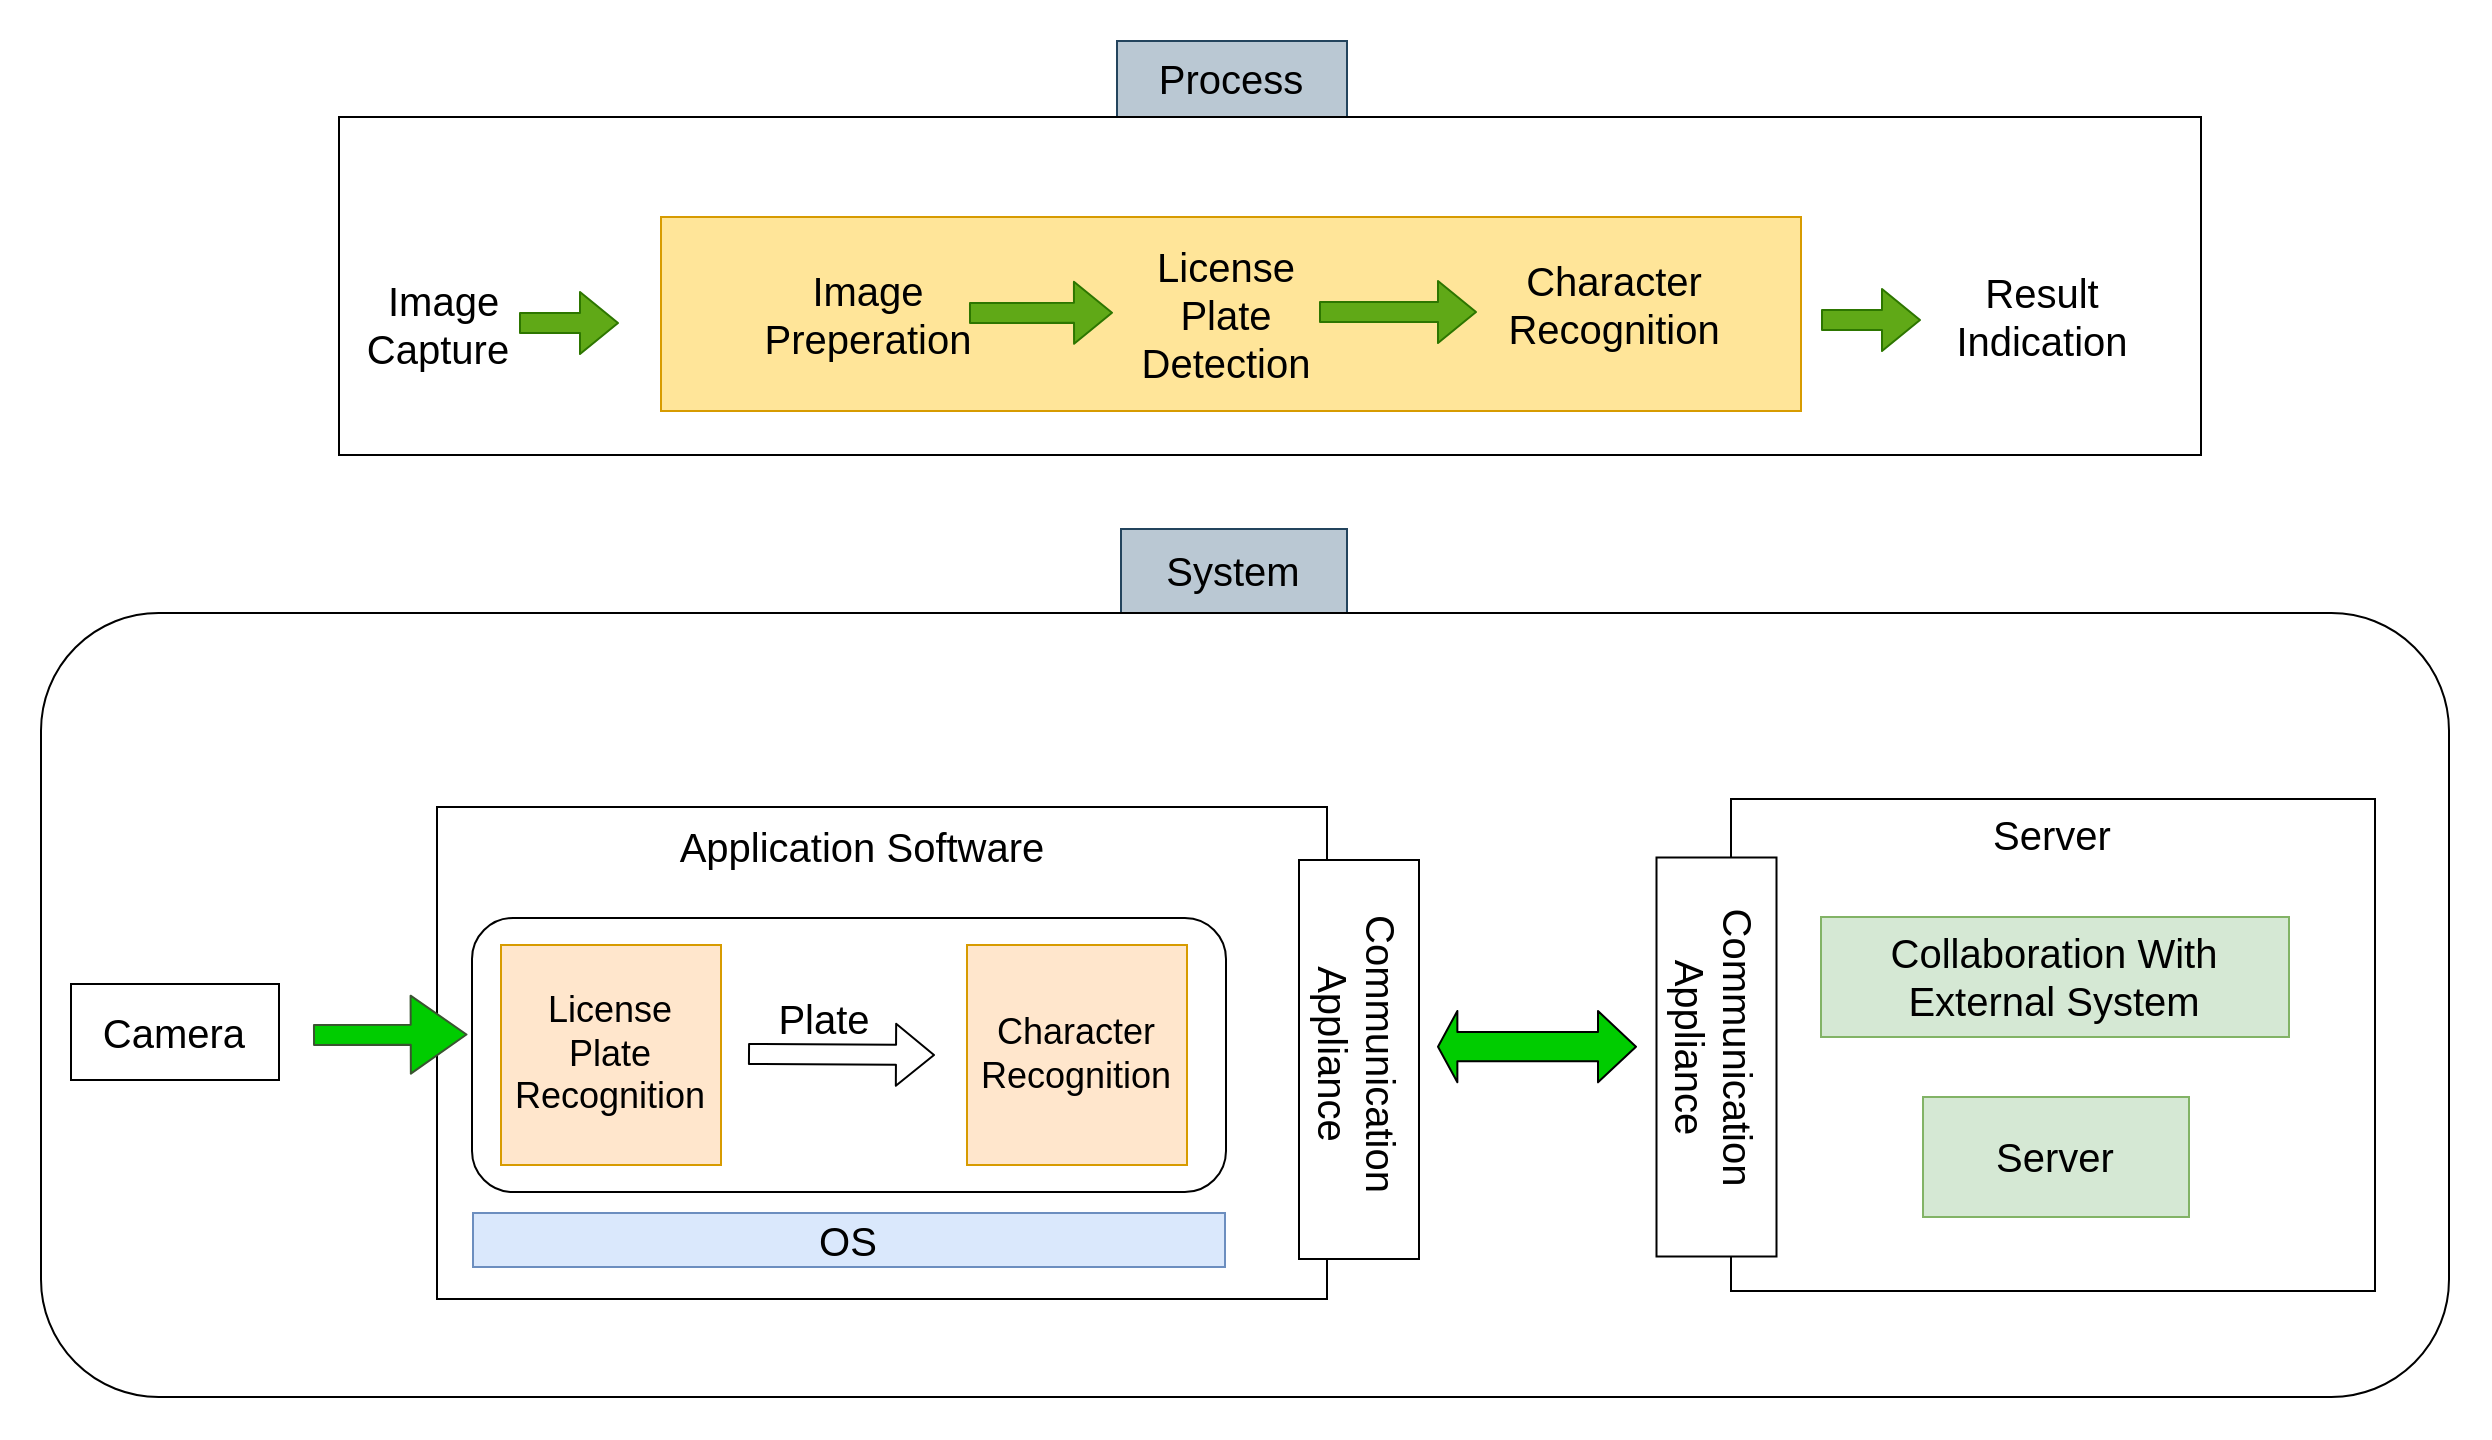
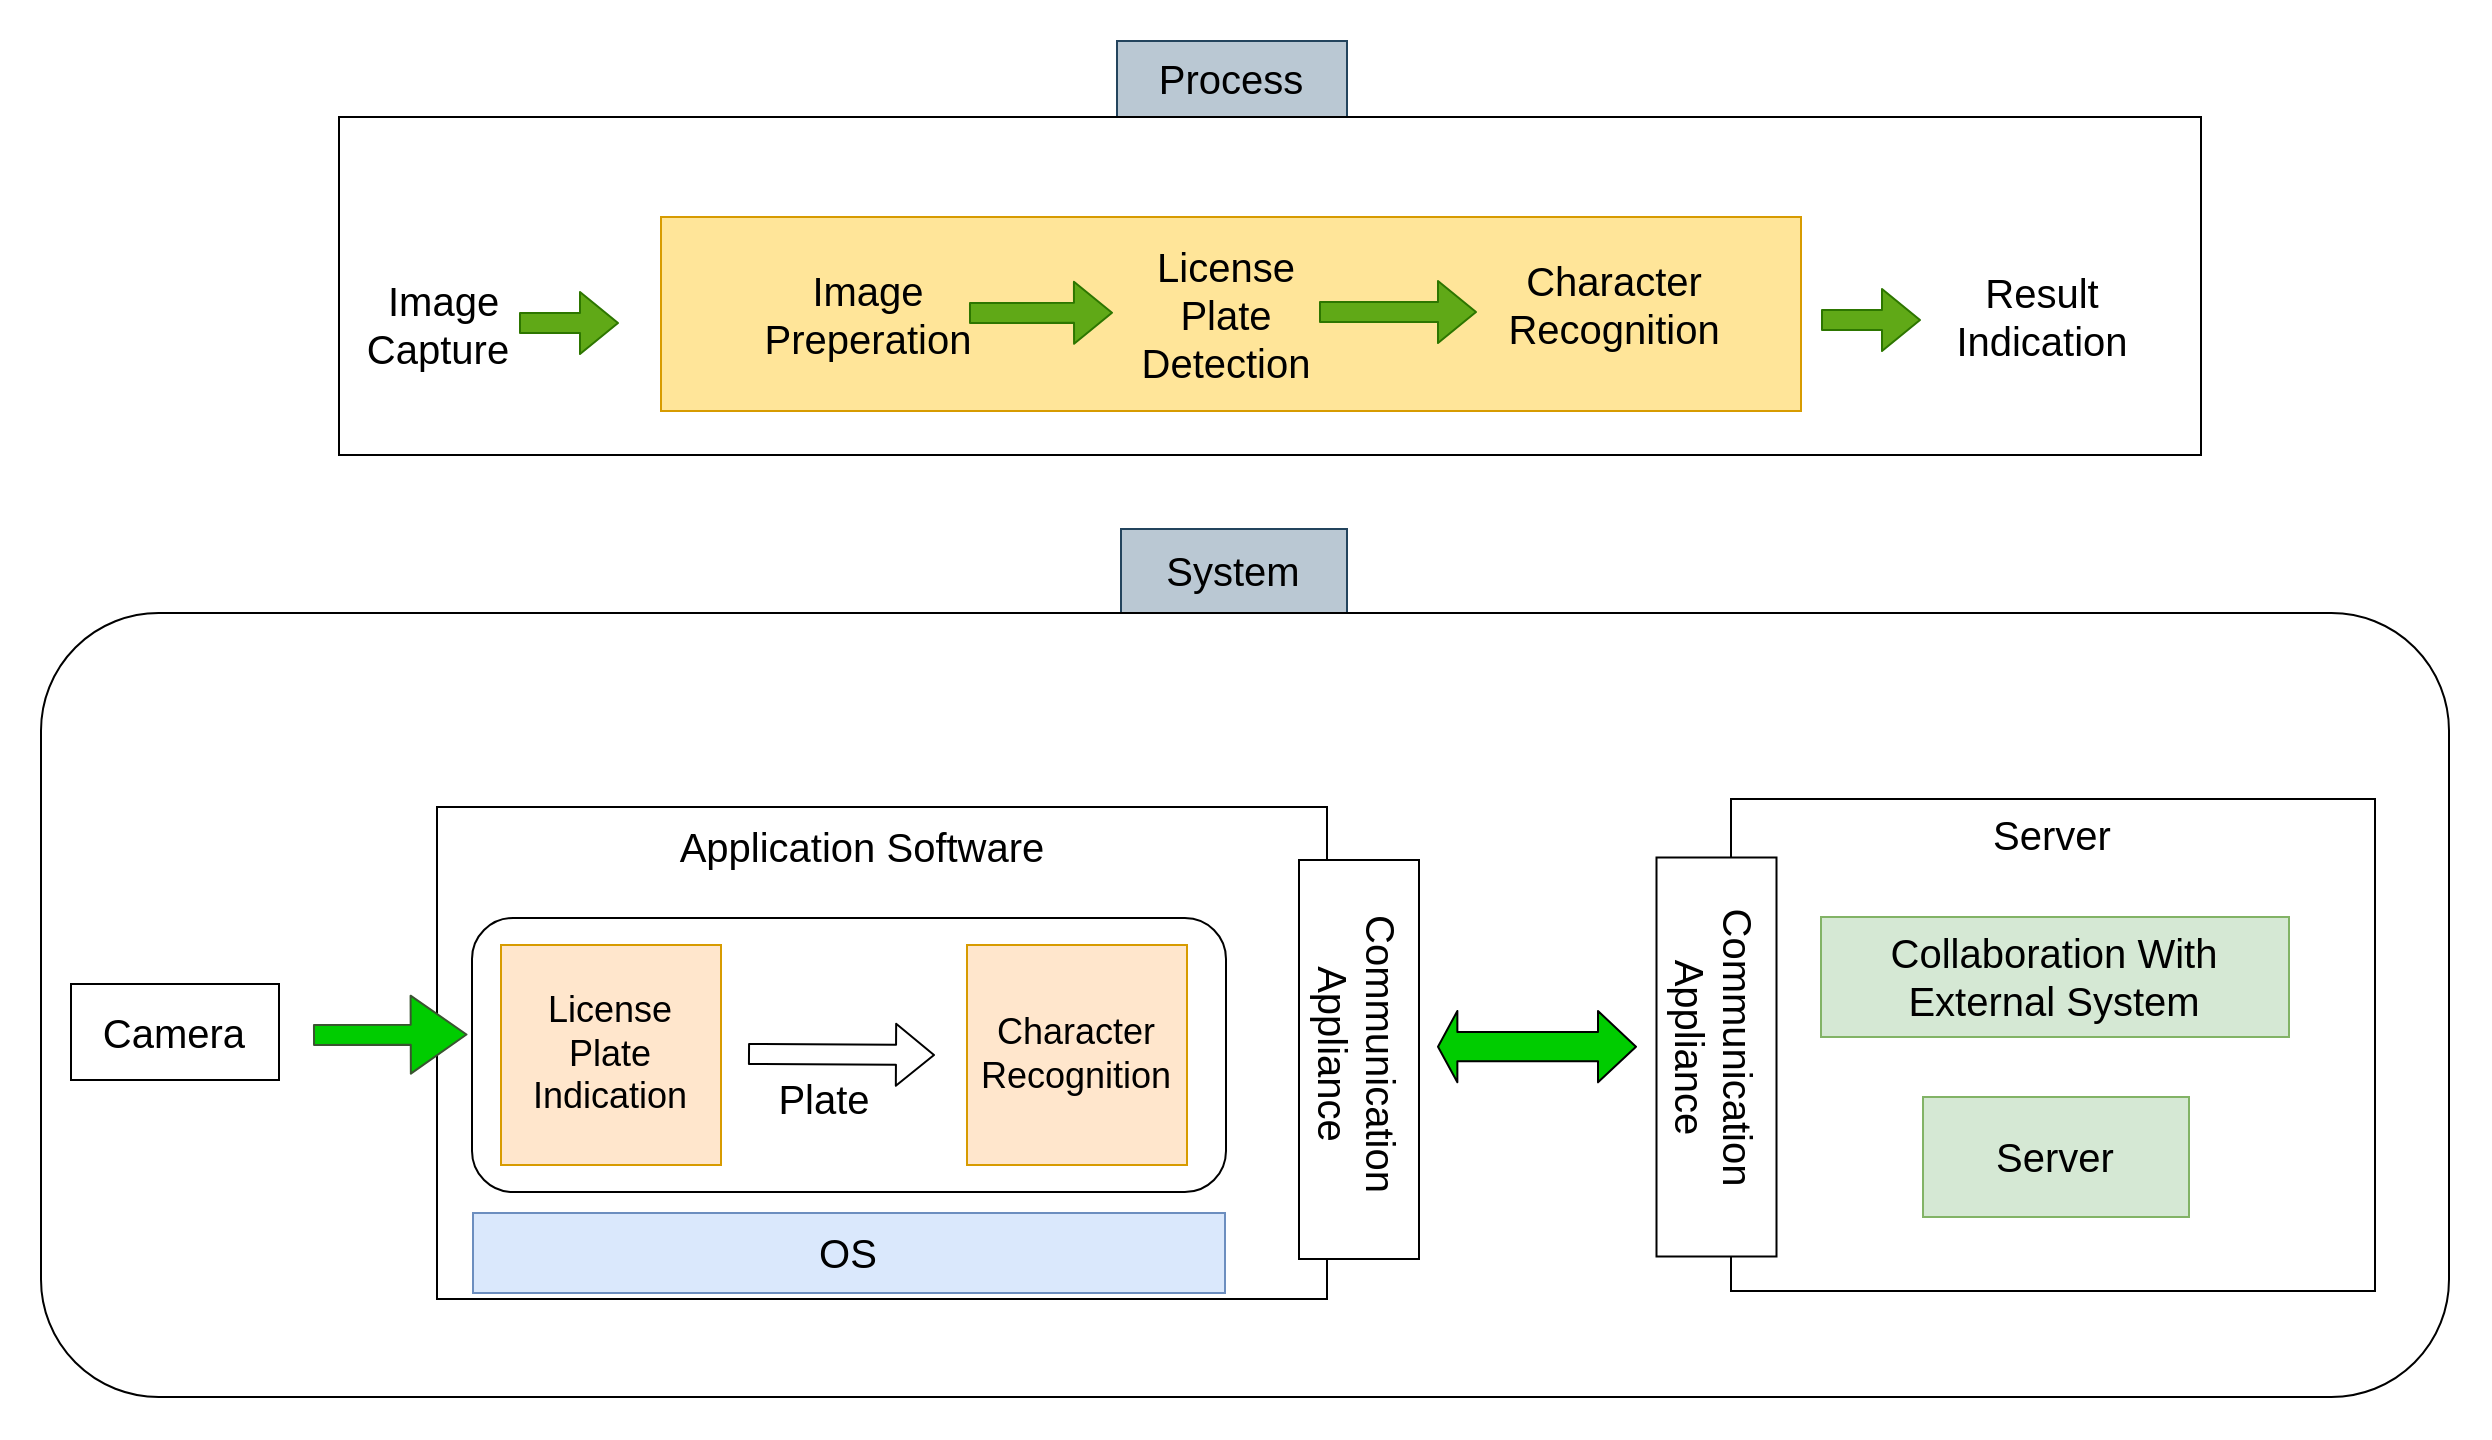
  <mxCell id="0" />
  <mxCell id="1" parent="0" />
  <mxCell id="2" value="&lt;font style=&quot;font-size: 20px&quot;&gt;Process&lt;/font&gt;" style="text;html=1;strokeColor=#23445d;align=center;verticalAlign=middle;whiteSpace=wrap;rounded=0;fontSize=20;fillColor=#bac8d3;" parent="1" vertex="1"><mxGeometry x="558" y="20" width="115" height="38" as="geometry" /></mxCell>
  <mxCell id="3" value="&lt;font style=&quot;font-size: 20px&quot;&gt;&amp;nbsp;Image&lt;br&gt;Capture&lt;/font&gt;" style="text;html=1;strokeColor=none;fillColor=none;align=center;verticalAlign=middle;whiteSpace=wrap;rounded=0;" parent="1" vertex="1"><mxGeometry x="199" y="151.5" width="40" height="20" as="geometry" /></mxCell>
  <mxCell id="4" value="" style="shape=flexArrow;endArrow=classic;html=1;fillColor=#60a917;strokeColor=#2D7600;" parent="1" edge="1"><mxGeometry width="50" height="50" relative="1" as="geometry"><mxPoint x="259" y="161" as="sourcePoint" /><mxPoint x="309" y="161" as="targetPoint" /></mxGeometry></mxCell>
  <mxCell id="5" value="&lt;font style=&quot;font-size: 20px&quot;&gt;System&lt;/font&gt;" style="text;html=1;strokeColor=#23445d;fillColor=#bac8d3;align=center;verticalAlign=middle;whiteSpace=wrap;rounded=0;fontSize=20;" parent="1" vertex="1"><mxGeometry x="560" y="264" width="113" height="42" as="geometry" /></mxCell>
  <mxCell id="6" value="&lt;font style=&quot;font-size: 20px&quot;&gt;Camera&lt;/font&gt;" style="text;html=1;fillColor=none;align=center;verticalAlign=middle;whiteSpace=wrap;rounded=0;fontSize=20;strokeWidth=1;strokeColor=#000000;" parent="1" vertex="1"><mxGeometry x="35" y="491.5" width="104" height="48" as="geometry" /></mxCell>
  <mxCell id="7" value="" style="rounded=0;whiteSpace=wrap;html=1;" parent="1" vertex="1"><mxGeometry x="218" y="403" width="445" height="246" as="geometry" /></mxCell>
  <mxCell id="8" value="&lt;font style=&quot;font-size: 20px&quot;&gt;Application Software&lt;/font&gt;" style="text;html=1;strokeColor=none;fillColor=none;align=center;verticalAlign=middle;whiteSpace=wrap;rounded=0;" parent="1" vertex="1"><mxGeometry x="330" y="413" width="202" height="20" as="geometry" /></mxCell>
- <mxCell id="9" value="&lt;font style=&quot;font-size: 18px&quot;&gt;License Plate&lt;br&gt;Recognition&lt;/font&gt;" style="whiteSpace=wrap;html=1;aspect=fixed;fillColor=#ffe6cc;strokeColor=#d79b00;" parent="1" vertex="1"><mxGeometry x="250" y="472" width="110" height="110" as="geometry" /></mxCell>
- <mxCell id="10" value="&lt;font style=&quot;font-size: 20px&quot;&gt;OS&lt;/font&gt;" style="rounded=0;whiteSpace=wrap;html=1;fillColor=#dae8fc;strokeColor=#6c8ebf;" parent="1" vertex="1"><mxGeometry x="236" y="606" width="376" height="27" as="geometry" /></mxCell>
+ <mxCell id="9" value="&lt;font style=&quot;font-size: 18px&quot;&gt;License Plate&lt;br&gt;Indication&lt;/font&gt;" style="whiteSpace=wrap;html=1;aspect=fixed;fillColor=#ffe6cc;strokeColor=#d79b00;" parent="1" vertex="1"><mxGeometry x="250" y="472" width="110" height="110" as="geometry" /></mxCell>
+ <mxCell id="10" value="&lt;font style=&quot;font-size: 20px&quot;&gt;OS&lt;/font&gt;" style="rounded=0;whiteSpace=wrap;html=1;fillColor=#dae8fc;strokeColor=#6c8ebf;" parent="1" vertex="1"><mxGeometry x="236" y="606" width="376" height="40" as="geometry" /></mxCell>
  <mxCell id="11" value="&lt;font style=&quot;font-size: 18px&quot;&gt;Character Recognition&lt;/font&gt;" style="whiteSpace=wrap;html=1;aspect=fixed;fillColor=#ffe6cc;strokeColor=#d79b00;" parent="1" vertex="1"><mxGeometry x="483" y="472" width="110" height="110" as="geometry" /></mxCell>
  <mxCell id="12" value="" style="shape=flexArrow;endArrow=classic;html=1;" parent="1" edge="1"><mxGeometry width="50" height="50" relative="1" as="geometry"><mxPoint x="373.5" y="526.5" as="sourcePoint" /><mxPoint x="467" y="527" as="targetPoint" /></mxGeometry></mxCell>
- <mxCell id="13" value="&lt;font style=&quot;font-size: 20px&quot;&gt;Plate&lt;/font&gt;" style="text;html=1;strokeColor=none;fillColor=none;align=center;verticalAlign=middle;whiteSpace=wrap;rounded=0;" parent="1" vertex="1"><mxGeometry x="392" y="499" width="40" height="20" as="geometry" /></mxCell>
+ <mxCell id="13" value="&lt;font style=&quot;font-size: 20px&quot;&gt;Plate&lt;/font&gt;" style="text;html=1;strokeColor=none;fillColor=none;align=center;verticalAlign=middle;whiteSpace=wrap;rounded=0;" parent="1" vertex="1"><mxGeometry x="392" y="539" width="40" height="20" as="geometry" /></mxCell>
  <mxCell id="14" value="" style="rounded=1;whiteSpace=wrap;html=1;fillColor=none;" parent="1" vertex="1"><mxGeometry x="235.5" y="458.5" width="377" height="137" as="geometry" /></mxCell>
  <mxCell id="15" value="" style="shape=flexArrow;endArrow=classic;html=1;fillColor=#60a917;strokeColor=#2D7600;" parent="1" edge="1"><mxGeometry width="50" height="50" relative="1" as="geometry"><mxPoint x="910" y="159.5" as="sourcePoint" /><mxPoint x="960" y="159.5" as="targetPoint" /></mxGeometry></mxCell>
  <mxCell id="16" value="&lt;span style=&quot;font-size: 20px&quot;&gt;Result&lt;br&gt;Indication&lt;br&gt;&lt;/span&gt;" style="text;html=1;strokeColor=none;fillColor=none;align=center;verticalAlign=middle;whiteSpace=wrap;rounded=0;" parent="1" vertex="1"><mxGeometry x="1001" y="148" width="40" height="20" as="geometry" /></mxCell>
  <mxCell id="17" value="" style="rounded=0;whiteSpace=wrap;html=1;fillColor=none;gradientColor=none;" parent="1" vertex="1"><mxGeometry x="865" y="399" width="322" height="246" as="geometry" /></mxCell>
  <mxCell id="18" value="&lt;font style=&quot;font-size: 20px&quot;&gt;Server&lt;/font&gt;" style="text;html=1;strokeColor=none;fillColor=none;align=center;verticalAlign=middle;whiteSpace=wrap;rounded=0;" parent="1" vertex="1"><mxGeometry x="925" y="407" width="202" height="20" as="geometry" /></mxCell>
  <mxCell id="19" value="" style="rounded=0;whiteSpace=wrap;html=1;gradientColor=none;rotation=90;" parent="1" vertex="1"><mxGeometry x="579.25" y="499.25" width="199.5" height="60" as="geometry" /></mxCell>
  <mxCell id="20" value="&lt;font style=&quot;font-size: 20px&quot;&gt;Communication&lt;br&gt;Appliance&lt;/font&gt;" style="text;html=1;strokeColor=none;fillColor=none;align=center;verticalAlign=middle;whiteSpace=wrap;rounded=0;rotation=90;" parent="1" vertex="1"><mxGeometry x="659" y="514.5" width="40" height="25" as="geometry" /></mxCell>
  <mxCell id="21" value="&lt;font style=&quot;font-size: 20px&quot;&gt;Collaboration With&lt;br&gt;External System&lt;/font&gt;" style="rounded=0;whiteSpace=wrap;html=1;fillColor=#d5e8d4;strokeColor=#82b366;" parent="1" vertex="1"><mxGeometry x="910" y="458" width="234" height="60" as="geometry" /></mxCell>
  <mxCell id="22" value="&lt;font style=&quot;font-size: 20px&quot;&gt;Server&lt;/font&gt;" style="rounded=0;whiteSpace=wrap;html=1;fillColor=#d5e8d4;strokeColor=#82b366;" parent="1" vertex="1"><mxGeometry x="961" y="548" width="133" height="60" as="geometry" /></mxCell>
  <mxCell id="23" style="edgeStyle=orthogonalEdgeStyle;rounded=0;orthogonalLoop=1;jettySize=auto;html=1;exitX=0.5;exitY=1;exitDx=0;exitDy=0;" parent="1" source="18" target="18" edge="1"><mxGeometry relative="1" as="geometry" /></mxCell>
  <mxCell id="24" value="" style="rounded=0;whiteSpace=wrap;html=1;strokeColor=#d79b00;fillColor=#FFE599;" parent="1" vertex="1"><mxGeometry x="330" y="108" width="570" height="97" as="geometry" /></mxCell>
  <mxCell id="25" value="&lt;font style=&quot;font-size: 20px&quot;&gt;License&lt;br&gt;Plate&lt;br&gt;Detection&lt;/font&gt;" style="text;html=1;strokeColor=none;fillColor=none;align=center;verticalAlign=middle;whiteSpace=wrap;rounded=0;" parent="1" vertex="1"><mxGeometry x="593" y="146.5" width="40" height="20" as="geometry" /></mxCell>
  <mxCell id="26" value="" style="shape=flexArrow;endArrow=classic;html=1;fillColor=#60a917;strokeColor=#2D7600;" parent="1" edge="1"><mxGeometry width="50" height="50" relative="1" as="geometry"><mxPoint x="659" y="155.5" as="sourcePoint" /><mxPoint x="738" y="155.5" as="targetPoint" /></mxGeometry></mxCell>
  <mxCell id="27" value="&lt;span style=&quot;font-size: 20px&quot;&gt;Character&lt;/span&gt;&lt;br style=&quot;font-size: 20px&quot;&gt;&lt;span style=&quot;font-size: 20px&quot;&gt;Recognition&lt;/span&gt;" style="text;html=1;strokeColor=none;fillColor=none;align=center;verticalAlign=middle;whiteSpace=wrap;rounded=0;" parent="1" vertex="1"><mxGeometry x="787" y="151.5" width="40" height="1" as="geometry" /></mxCell>
  <mxCell id="28" value="" style="shape=flexArrow;endArrow=classic;html=1;endWidth=28;endSize=8.96;entryX=-0.006;entryY=0.425;entryDx=0;entryDy=0;entryPerimeter=0;strokeColor=#3A5431;fillColor=#00CC00;" edge="1" parent="1" target="14"><mxGeometry width="50" height="50" relative="1" as="geometry"><mxPoint x="156" y="517" as="sourcePoint" /><mxPoint x="220" y="514.5" as="targetPoint" /></mxGeometry></mxCell>
  <mxCell id="29" value="" style="rounded=0;whiteSpace=wrap;html=1;gradientColor=none;rotation=90;" vertex="1" parent="1"><mxGeometry x="758" y="498" width="199.5" height="60" as="geometry" /></mxCell>
  <mxCell id="30" value="&lt;font style=&quot;font-size: 20px&quot;&gt;Communication&lt;br&gt;Appliance&lt;/font&gt;" style="text;html=1;strokeColor=none;fillColor=none;align=center;verticalAlign=middle;whiteSpace=wrap;rounded=0;rotation=90;" vertex="1" parent="1"><mxGeometry x="837.75" y="511" width="40" height="25" as="geometry" /></mxCell>
  <mxCell id="31" value="" style="shape=flexArrow;endArrow=classic;startArrow=classic;html=1;fillColor=#00CC00;width=14.667;startSize=2.893;" edge="1" parent="1"><mxGeometry width="100" height="100" relative="1" as="geometry"><mxPoint x="718" y="522.83" as="sourcePoint" /><mxPoint x="818" y="522.83" as="targetPoint" /></mxGeometry></mxCell>
  <mxCell id="32" value="" style="rounded=0;whiteSpace=wrap;html=1;strokeColor=#000000;strokeWidth=1;fillColor=none;" vertex="1" parent="1"><mxGeometry x="169" y="58" width="931" height="169" as="geometry" /></mxCell>
  <mxCell id="33" value="" style="rounded=1;whiteSpace=wrap;html=1;strokeColor=#000000;strokeWidth=1;fillColor=none;" vertex="1" parent="1"><mxGeometry x="20" y="306" width="1204" height="392" as="geometry" /></mxCell>
  <mxCell id="34" value="&lt;span style=&quot;font-size: 20px&quot;&gt;Image&lt;br&gt;&lt;/span&gt;Preperation" style="text;html=1;strokeColor=none;fillColor=none;align=center;verticalAlign=middle;whiteSpace=wrap;rounded=0;fontSize=20;" vertex="1" parent="1"><mxGeometry x="414" y="146.5" width="40" height="20" as="geometry" /></mxCell>
  <mxCell id="35" value="" style="shape=flexArrow;endArrow=classic;html=1;fillColor=#60a917;strokeColor=#2D7600;" edge="1" parent="1"><mxGeometry width="50" height="50" relative="1" as="geometry"><mxPoint x="484" y="156" as="sourcePoint" /><mxPoint x="556" y="155.83" as="targetPoint" /></mxGeometry></mxCell>
